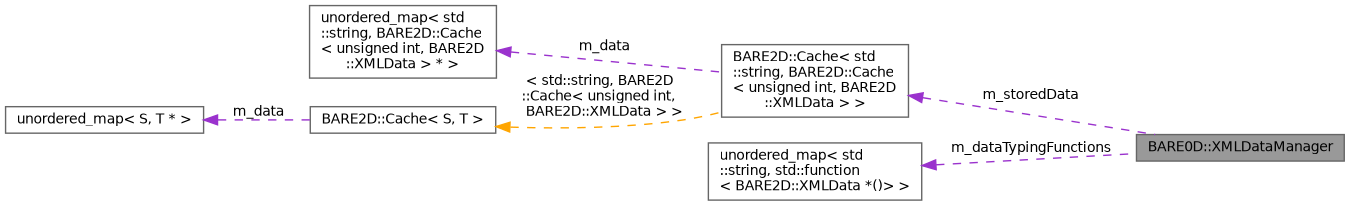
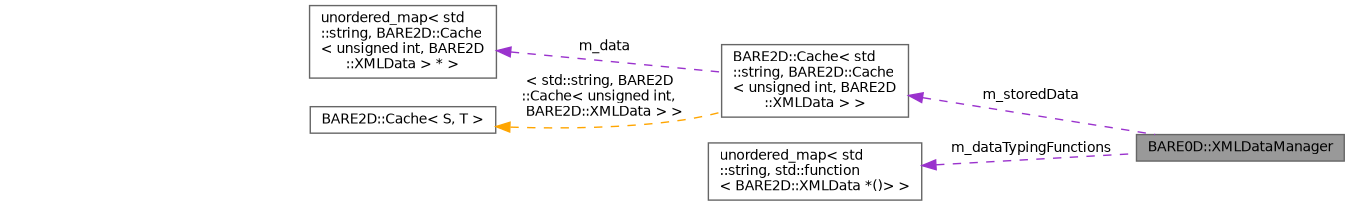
  digraph {
    rankdir=LR
    node [color=gray40 fillcolor=white fontname=Helvetica fontsize=10 shape=box style=filled]
    edge [color=darkorchid3 dir=back fontname=Helvetica fontsize=10 labelfontname=Helvetica labelfontsize=10 style=dashed]
    n1 [fillcolor=grey60 fontcolor=black height=0.2 label="BARE0D::XMLDataManager" width=0.4]
    n2 [height=0.2 label="BARE2D::Cache\< std\l::string, BARE2D::Cache\l\< unsigned int, BARE2D\l::XMLData \> \>" width=0.4]
    n3 [height=0.2 label="unordered_map\< std\l::string, BARE2D::Cache\l\< unsigned int, BARE2D\l::XMLData \> * \>" width=0.4]
    n4 [height=0.2 label="BARE2D::Cache\< S, T \>" width=0.4]
-   n5 [height=0.2 label="unordered_map\< S, T * \>" width=0.4]
    n6 [height=0.2 label="unordered_map\< std\l::string, std::function\l\< BARE2D::XMLData *()\> \>" width=0.4]
    n2 -> n1 [label=" m_storedData"]
    n3 -> n2 [label=" m_data"]
    n4 -> n2 [color=orange label=" \< std::string, BARE2D\l::Cache\< unsigned int,\l BARE2D::XMLData \> \>"]
-   n5 -> n4 [label=" m_data"]
    n6 -> n1 [label=" m_dataTypingFunctions"]
  }
